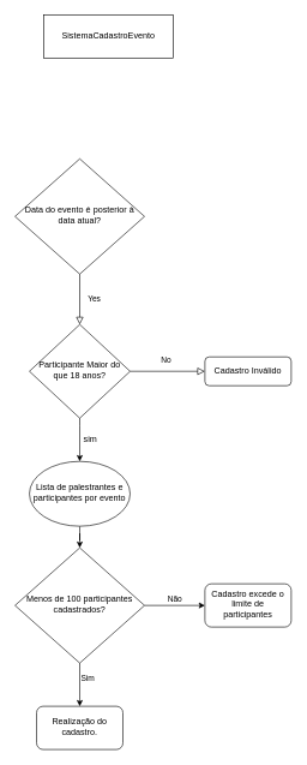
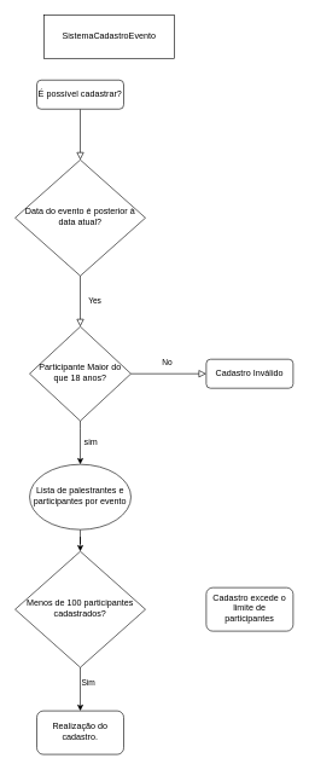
  <mxCell id="0" />
  <mxCell id="1" parent="0" />
+ <mxCell id="2" value="" style="rounded=0;html=1;jettySize=auto;orthogonalLoop=1;fontSize=11;endArrow=block;endFill=0;endSize=8;strokeWidth=1;shadow=0;labelBackgroundColor=none;edgeStyle=orthogonalEdgeStyle;" edge="1" parent="1" source="3" target="5"><mxGeometry relative="1" as="geometry" /></mxCell>
+ <mxCell id="3" value="É possível cadastrar?" style="rounded=1;whiteSpace=wrap;html=1;fontSize=12;glass=0;strokeWidth=1;shadow=0;" vertex="1" parent="1"><mxGeometry x="50" y="110" width="120" height="40" as="geometry" /></mxCell>
  <mxCell id="4" value="Yes" style="rounded=0;html=1;jettySize=auto;orthogonalLoop=1;fontSize=11;endArrow=block;endFill=0;endSize=8;strokeWidth=1;shadow=0;labelBackgroundColor=none;edgeStyle=orthogonalEdgeStyle;" edge="1" parent="1" source="5" target="8"><mxGeometry y="20" relative="1" as="geometry"><mxPoint as="offset" /></mxGeometry></mxCell>
  <mxCell id="5" value="Data do evento é posterior à data atual?" style="rhombus;whiteSpace=wrap;html=1;shadow=0;fontFamily=Helvetica;fontSize=12;align=center;strokeWidth=1;spacing=6;spacingTop=-4;" vertex="1" parent="1"><mxGeometry x="20" y="220" width="180" height="160" as="geometry" /></mxCell>
  <mxCell id="6" value="No" style="rounded=0;html=1;jettySize=auto;orthogonalLoop=1;fontSize=11;endArrow=block;endFill=0;endSize=8;strokeWidth=1;shadow=0;labelBackgroundColor=none;edgeStyle=orthogonalEdgeStyle;" edge="1" parent="1" source="8" target="9"><mxGeometry x="-0.038" y="15" relative="1" as="geometry"><mxPoint as="offset" /></mxGeometry></mxCell>
  <mxCell id="7" value="" style="edgeStyle=orthogonalEdgeStyle;rounded=0;orthogonalLoop=1;jettySize=auto;html=1;" edge="1" parent="1" source="8" target="12"><mxGeometry relative="1" as="geometry"><Array as="points"><mxPoint x="110" y="590" /><mxPoint x="110" y="590" /></Array></mxGeometry></mxCell>
  <mxCell id="8" value="Participante Maior do que 18 anos?" style="rhombus;whiteSpace=wrap;html=1;shadow=0;fontFamily=Helvetica;fontSize=12;align=center;strokeWidth=1;spacing=6;spacingTop=-4;" vertex="1" parent="1"><mxGeometry x="40" y="450" width="140" height="130" as="geometry" /></mxCell>
  <mxCell id="9" value="Cadastro Inválido" style="rounded=1;whiteSpace=wrap;html=1;fontSize=12;glass=0;strokeWidth=1;shadow=0;" vertex="1" parent="1"><mxGeometry x="284" y="495" width="120" height="40" as="geometry" /></mxCell>
  <mxCell id="10" value="SistemaCadastroEvento" style="rounded=0;whiteSpace=wrap;html=1;" vertex="1" parent="1"><mxGeometry x="60" y="20" width="180" height="60" as="geometry" /></mxCell>
  <mxCell id="11" value="" style="edgeStyle=orthogonalEdgeStyle;rounded=0;orthogonalLoop=1;jettySize=auto;html=1;" edge="1" parent="1" source="12" target="17"><mxGeometry relative="1" as="geometry" /></mxCell>
  <mxCell id="12" value="Lista de palestrantes e participantes por evento" style="ellipse;whiteSpace=wrap;html=1;shadow=0;strokeWidth=1;spacing=6;spacingTop=-4;" vertex="1" parent="1"><mxGeometry x="40" y="640" width="140" height="90" as="geometry" /></mxCell>
- <mxCell id="13" value="" style="edgeStyle=orthogonalEdgeStyle;rounded=0;orthogonalLoop=1;jettySize=auto;html=1;" edge="1" parent="1" source="17" target="18"><mxGeometry relative="1" as="geometry" /></mxCell>
- <mxCell id="14" value="Não" style="edgeLabel;html=1;align=center;verticalAlign=middle;resizable=0;points=[];" connectable="0" vertex="1" parent="13"><mxGeometry x="-0.333" relative="1" as="geometry"><mxPoint x="13" y="-10" as="offset" /></mxGeometry></mxCell>
  <mxCell id="15" value="" style="edgeStyle=orthogonalEdgeStyle;rounded=0;orthogonalLoop=1;jettySize=auto;html=1;" edge="1" parent="1" source="17" target="19"><mxGeometry relative="1" as="geometry" /></mxCell>
  <mxCell id="16" value="Sim" style="edgeLabel;html=1;align=center;verticalAlign=middle;resizable=0;points=[];" connectable="0" vertex="1" parent="15"><mxGeometry x="-0.285" y="2" relative="1" as="geometry"><mxPoint x="8" as="offset" /></mxGeometry></mxCell>
  <mxCell id="17" value="Menos de 100 participantes cadastrados?" style="rhombus;whiteSpace=wrap;html=1;shadow=0;strokeWidth=1;spacing=6;spacingTop=-4;" vertex="1" parent="1"><mxGeometry x="20" y="760" width="180" height="160" as="geometry" /></mxCell>
  <mxCell id="18" value="Cadastro excede o limite de participantes" style="rounded=1;whiteSpace=wrap;html=1;shadow=0;strokeWidth=1;spacing=6;spacingTop=-4;" vertex="1" parent="1"><mxGeometry x="284" y="810" width="120" height="60" as="geometry" /></mxCell>
  <mxCell id="19" value="Realização do cadastro." style="rounded=1;whiteSpace=wrap;html=1;shadow=0;strokeWidth=1;spacing=6;spacingTop=-4;" vertex="1" parent="1"><mxGeometry x="50" y="980" width="120" height="60" as="geometry" /></mxCell>
  <mxCell id="20" value="sim" style="text;html=1;strokeColor=none;fillColor=none;align=center;verticalAlign=middle;whiteSpace=wrap;rounded=0;" vertex="1" parent="1"><mxGeometry x="110" y="600" width="30" height="20" as="geometry" /></mxCell>
